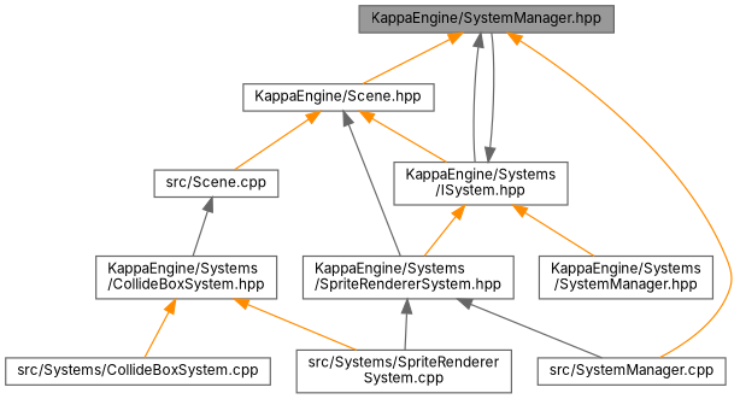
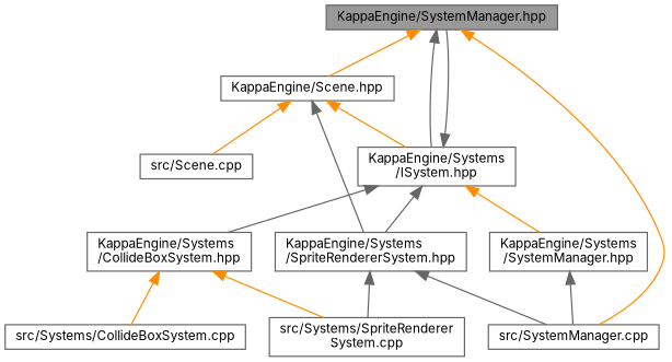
  digraph {
    fontname=Inter
    node [color=grey40 fillcolor=white fontname=Inter fontsize=10 shape=box style=filled]
    edge [color=gray40 dir=back fontname=Inter fontsize=10 labelfontname=Helvetica labelfontsize=10 style=solid]
    n1 [color=gray40 fillcolor=grey60 fontcolor=black height=0.2 label="KappaEngine/SystemManager.hpp" width=0.4]
    n2 [height=0.2 label="KappaEngine/Scene.hpp" width=0.4]
    n3 [height=0.2 label="KappaEngine/Systems\l/ISystem.hpp" width=0.4]
    n4 [height=0.2 label="src/SystemManager.cpp" width=0.4]
    n5 [height=0.2 label="src/Scene.cpp" width=0.4]
    n6 [height=0.2 label="KappaEngine/Systems\l/SpriteRendererSystem.hpp" width=0.4]
    n7 [height=0.2 label="KappaEngine/Systems\l/CollideBoxSystem.hpp" width=0.4]
    n8 [height=0.2 label="KappaEngine/Systems\l/SystemManager.hpp" width=0.4]
    n9 [height=0.2 label="src/Systems/CollideBoxSystem.cpp" width=0.4]
    n10 [height=0.2 label="src/Systems/SpriteRenderer\lSystem.cpp" width=0.4]
    n1 -> n2 [color=darkorange]
    n1 -> n3
    n1 -> n4 [color=darkorange]
    n2 -> n3 [color=darkorange]
    n2 -> n5 [color=darkorange]
    n2 -> n6
    n3 -> n1
-   n3 -> n6 [color=darkorange]
-   n5 -> n7
+   n3 -> n6
+   n3 -> n7
    n3 -> n8 [color=darkorange]
    n6 -> n4
    n6 -> n10
    n7 -> n9 [color=darkorange]
    n7 -> n10 [color=darkorange]
+   n8 -> n4
  }
